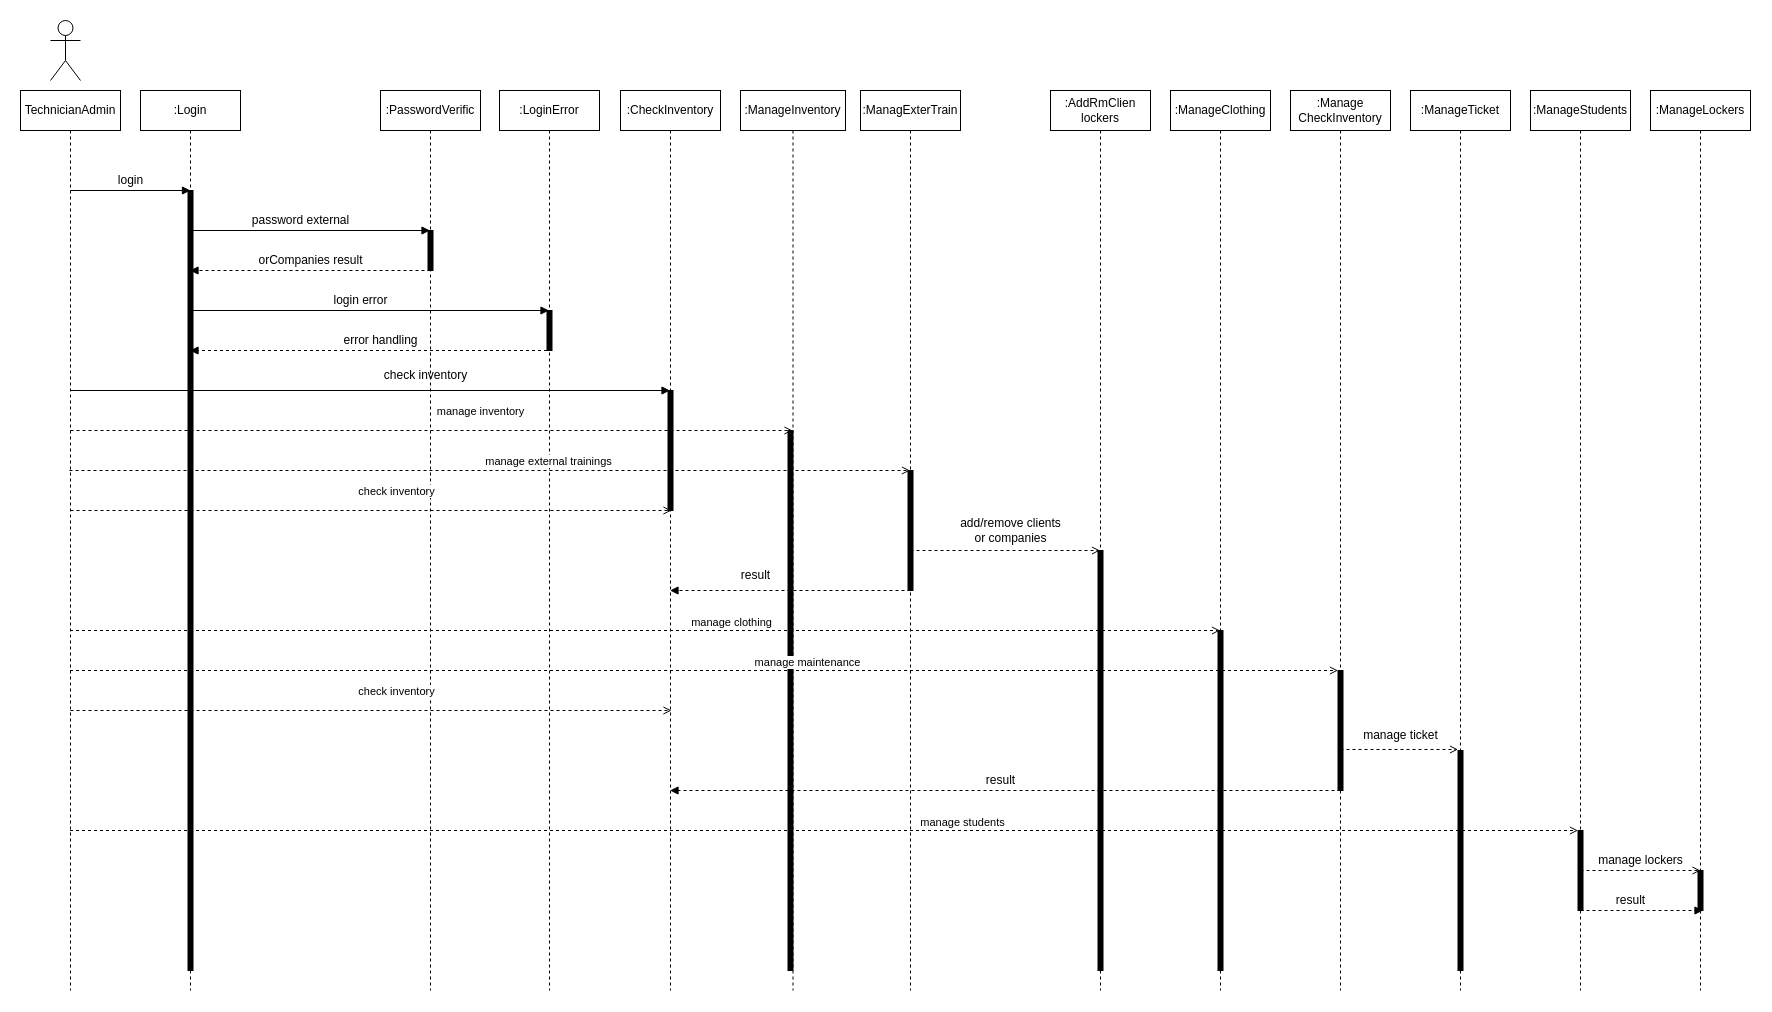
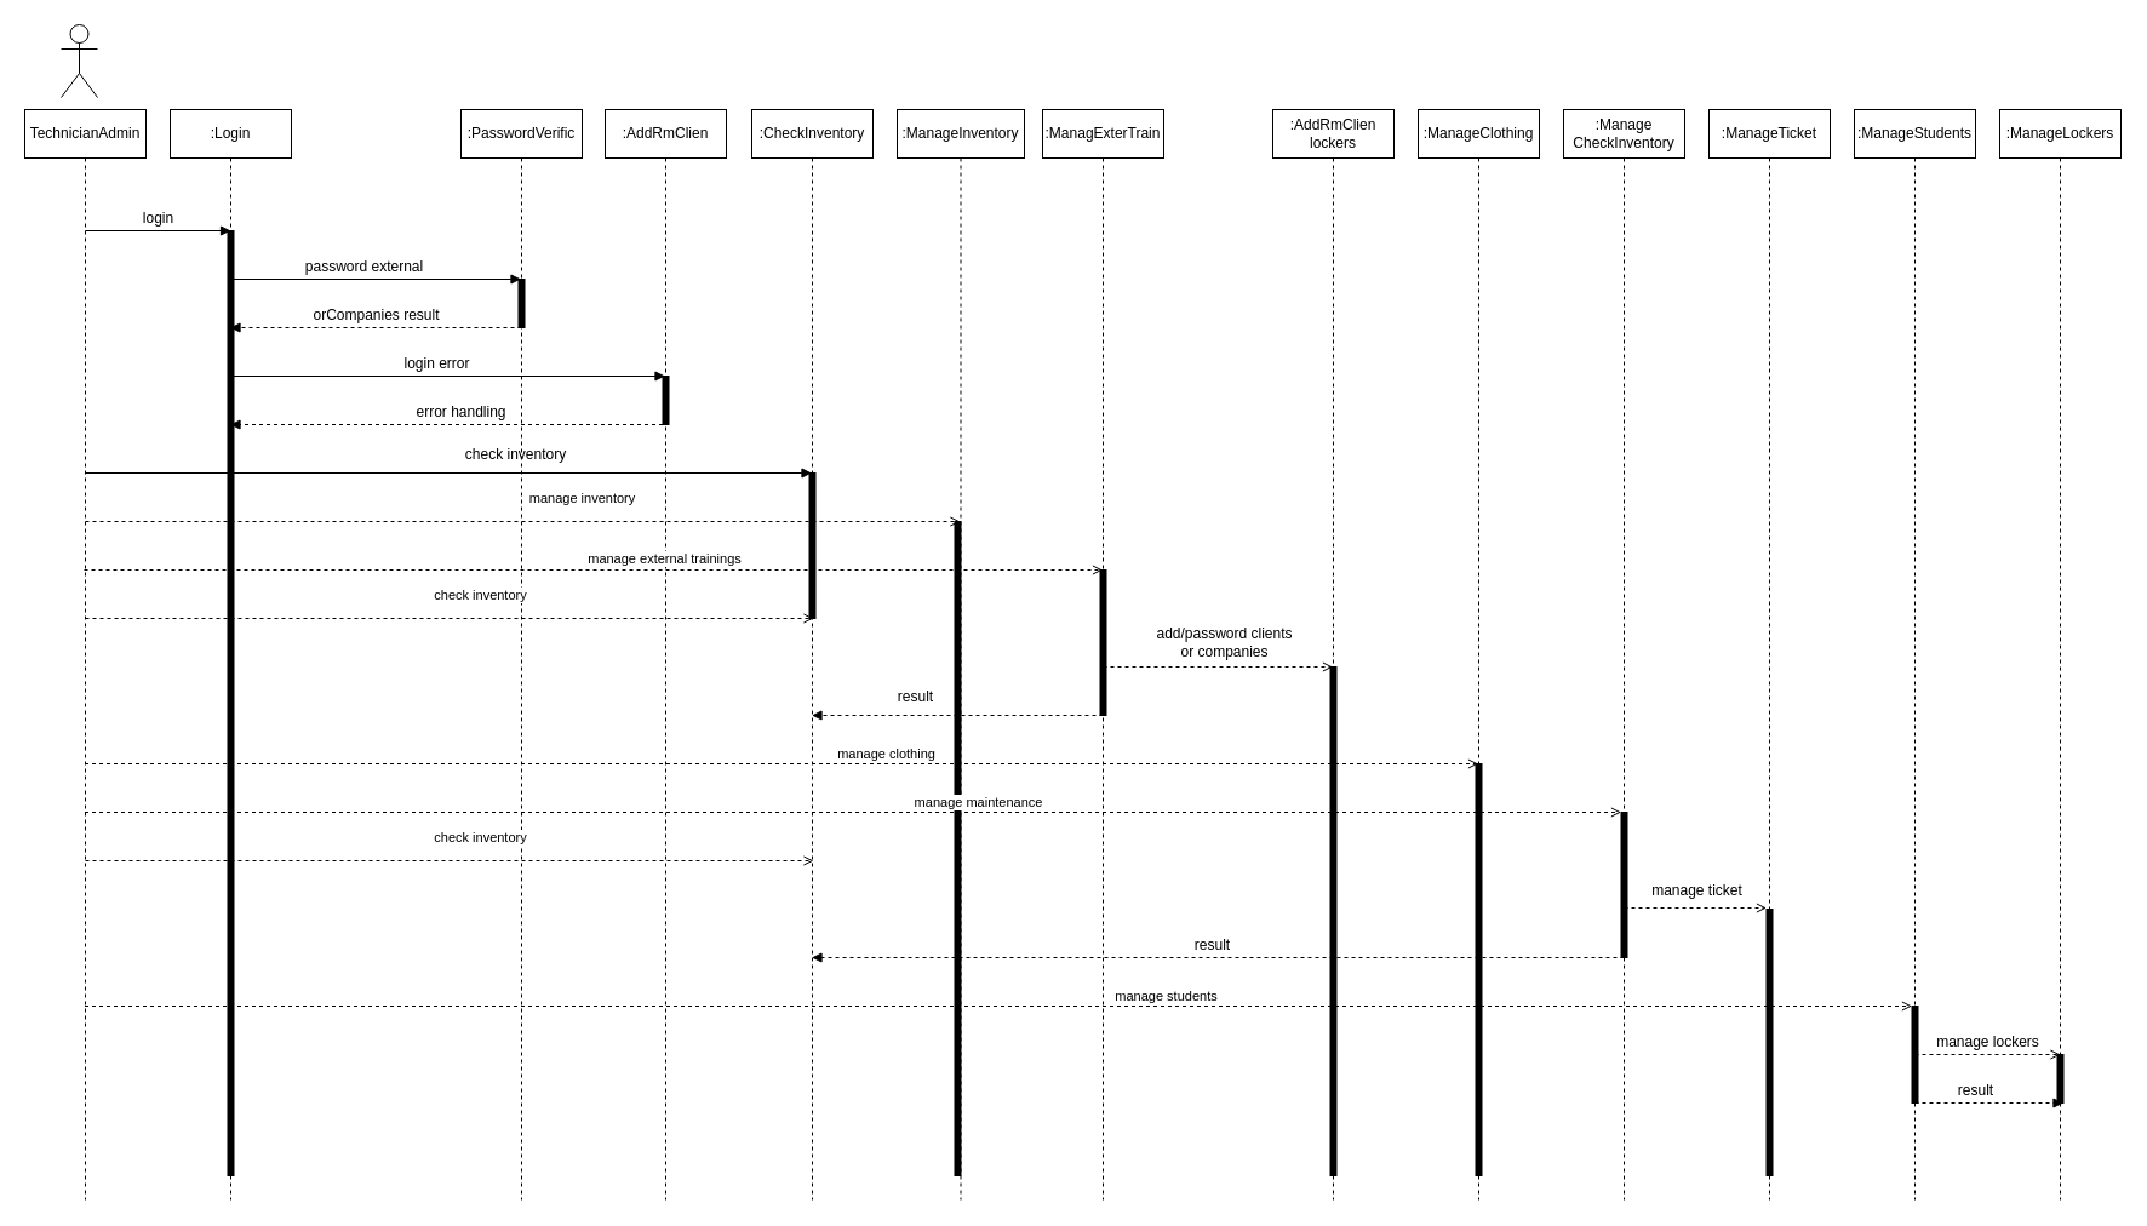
  <mxCell id="0" />
  <mxCell id="1" parent="0" />
  <mxCell id="2" value="" style="shape=umlActor;verticalLabelPosition=bottom;verticalAlign=top;html=1;" parent="1" vertex="1"><mxGeometry x="50" y="20" width="30" height="60" as="geometry" /></mxCell>
  <mxCell id="3" value=":Login" style="shape=umlLifeline;perimeter=lifelinePerimeter;whiteSpace=wrap;html=1;container=1;collapsible=0;recursiveResize=0;outlineConnect=0;" parent="1" vertex="1"><mxGeometry x="140" y="90" width="100" height="900" as="geometry" /></mxCell>
  <mxCell id="4" value="" style="html=1;points=[];perimeter=orthogonalPerimeter;fillColor=strokeColor;" parent="3" vertex="1"><mxGeometry x="47.5" y="100" width="5" height="780" as="geometry" /></mxCell>
  <mxCell id="5" value="" style="html=1;verticalAlign=bottom;labelBackgroundColor=none;endArrow=block;endFill=1;" parent="3" edge="1"><mxGeometry width="160" relative="1" as="geometry"><mxPoint x="-70" y="100" as="sourcePoint" /><mxPoint x="50" y="100" as="targetPoint" /></mxGeometry></mxCell>
  <mxCell id="6" value="" style="html=1;verticalAlign=bottom;labelBackgroundColor=none;endArrow=block;endFill=1;" parent="3" target="10" edge="1"><mxGeometry width="160" relative="1" as="geometry"><mxPoint x="52.5" y="140" as="sourcePoint" /><mxPoint x="212.5" y="140" as="targetPoint" /></mxGeometry></mxCell>
  <mxCell id="7" value="" style="html=1;verticalAlign=bottom;labelBackgroundColor=none;endArrow=block;endFill=1;" parent="3" target="18" edge="1"><mxGeometry width="160" relative="1" as="geometry"><mxPoint x="-70" y="300" as="sourcePoint" /><mxPoint x="90" y="300" as="targetPoint" /></mxGeometry></mxCell>
  <mxCell id="8" value="" style="html=1;verticalAlign=bottom;labelBackgroundColor=none;endArrow=open;endFill=0;dashed=1;" parent="3" target="20" edge="1"><mxGeometry width="160" relative="1" as="geometry"><mxPoint x="-70" y="340" as="sourcePoint" /><mxPoint x="90" y="340" as="targetPoint" /></mxGeometry></mxCell>
  <mxCell id="9" value="manage inventory" style="edgeLabel;html=1;align=center;verticalAlign=middle;resizable=0;points=[];" parent="8" vertex="1" connectable="0"><mxGeometry x="-0.924" y="7" relative="1" as="geometry"><mxPoint x="382" y="-13" as="offset" /></mxGeometry></mxCell>
  <mxCell id="10" value=":PasswordVerific" style="shape=umlLifeline;perimeter=lifelinePerimeter;whiteSpace=wrap;html=1;container=1;collapsible=0;recursiveResize=0;outlineConnect=0;" parent="1" vertex="1"><mxGeometry x="380" y="90" width="100" height="900" as="geometry" /></mxCell>
  <mxCell id="11" value="" style="html=1;points=[];perimeter=orthogonalPerimeter;fillColor=strokeColor;" parent="10" vertex="1"><mxGeometry x="47.5" y="140" width="5" height="40" as="geometry" /></mxCell>
  <mxCell id="12" value="" style="html=1;verticalAlign=bottom;labelBackgroundColor=none;endArrow=block;endFill=1;dashed=1;" parent="10" target="3" edge="1"><mxGeometry width="160" relative="1" as="geometry"><mxPoint x="166.5" y="260" as="sourcePoint" /><mxPoint x="-74" y="260" as="targetPoint" /></mxGeometry></mxCell>
  <mxCell id="13" value="check inventory" style="text;html=1;align=center;verticalAlign=middle;resizable=0;points=[];autosize=1;strokeColor=none;fillColor=none;" parent="10" vertex="1"><mxGeometry x="-10" y="270" width="110" height="30" as="geometry" /></mxCell>
  <mxCell id="14" value="" style="html=1;verticalAlign=bottom;labelBackgroundColor=none;endArrow=open;endFill=0;dashed=1;" parent="10" edge="1"><mxGeometry width="160" relative="1" as="geometry"><mxPoint x="-310" y="620" as="sourcePoint" /><mxPoint x="291" y="620" as="targetPoint" /></mxGeometry></mxCell>
  <mxCell id="15" value="check inventory" style="edgeLabel;html=1;align=center;verticalAlign=middle;resizable=0;points=[];" parent="14" vertex="1" connectable="0"><mxGeometry x="-0.924" y="7" relative="1" as="geometry"><mxPoint x="302" y="-13" as="offset" /></mxGeometry></mxCell>
- <mxCell id="16" value=":LoginError" style="shape=umlLifeline;perimeter=lifelinePerimeter;whiteSpace=wrap;html=1;container=1;collapsible=0;recursiveResize=0;outlineConnect=0;" parent="1" vertex="1"><mxGeometry x="499" y="90" width="100" height="900" as="geometry" /></mxCell>
+ <mxCell id="16" value=":AddRmClien" style="shape=umlLifeline;perimeter=lifelinePerimeter;whiteSpace=wrap;html=1;container=1;collapsible=0;recursiveResize=0;outlineConnect=0;" parent="1" vertex="1"><mxGeometry x="499" y="90" width="100" height="900" as="geometry" /></mxCell>
  <mxCell id="17" value="" style="html=1;points=[];perimeter=orthogonalPerimeter;fillColor=strokeColor;" parent="16" vertex="1"><mxGeometry x="47.5" y="220" width="5" height="40" as="geometry" /></mxCell>
  <mxCell id="18" value=":CheckInventory" style="shape=umlLifeline;perimeter=lifelinePerimeter;whiteSpace=wrap;html=1;container=1;collapsible=0;recursiveResize=0;outlineConnect=0;" parent="1" vertex="1"><mxGeometry x="620" y="90" width="100" height="900" as="geometry" /></mxCell>
  <mxCell id="19" value="" style="html=1;points=[];perimeter=orthogonalPerimeter;fillColor=strokeColor;" parent="18" vertex="1"><mxGeometry x="47.5" y="300" width="5" height="120" as="geometry" /></mxCell>
  <mxCell id="20" value=":ManageInventory" style="shape=umlLifeline;perimeter=lifelinePerimeter;whiteSpace=wrap;html=1;container=1;collapsible=0;recursiveResize=0;outlineConnect=0;" parent="1" vertex="1"><mxGeometry x="740" y="90" width="105" height="900" as="geometry" /></mxCell>
  <mxCell id="21" value="" style="html=1;points=[];perimeter=orthogonalPerimeter;fillColor=strokeColor;" parent="20" vertex="1"><mxGeometry x="47.5" y="340" width="5" height="540" as="geometry" /></mxCell>
  <mxCell id="22" value="result" style="text;html=1;align=center;verticalAlign=middle;resizable=0;points=[];autosize=1;strokeColor=none;fillColor=none;" parent="20" vertex="1"><mxGeometry x="-10" y="470" width="50" height="30" as="geometry" /></mxCell>
  <mxCell id="23" value=":ManagExterTrain" style="shape=umlLifeline;perimeter=lifelinePerimeter;whiteSpace=wrap;html=1;container=1;collapsible=0;recursiveResize=0;outlineConnect=0;" parent="1" vertex="1"><mxGeometry x="860" y="90" width="100" height="900" as="geometry" /></mxCell>
  <mxCell id="24" value="" style="html=1;points=[];perimeter=orthogonalPerimeter;fillColor=strokeColor;" parent="23" vertex="1"><mxGeometry x="47.5" y="380" width="5" height="120" as="geometry" /></mxCell>
  <mxCell id="25" value=":AddRmClien&lt;br&gt;lockers" style="shape=umlLifeline;perimeter=lifelinePerimeter;whiteSpace=wrap;html=1;container=1;collapsible=0;recursiveResize=0;outlineConnect=0;" parent="1" vertex="1"><mxGeometry x="1050" y="90" width="100" height="900" as="geometry" /></mxCell>
  <mxCell id="26" value="" style="html=1;points=[];perimeter=orthogonalPerimeter;fillColor=strokeColor;" parent="25" vertex="1"><mxGeometry x="47.5" y="460" width="5" height="420" as="geometry" /></mxCell>
  <mxCell id="27" value=":ManageClothing" style="shape=umlLifeline;perimeter=lifelinePerimeter;whiteSpace=wrap;html=1;container=1;collapsible=0;recursiveResize=0;outlineConnect=0;" parent="1" vertex="1"><mxGeometry x="1170" y="90" width="100" height="900" as="geometry" /></mxCell>
  <mxCell id="28" value="" style="html=1;points=[];perimeter=orthogonalPerimeter;fillColor=strokeColor;" parent="27" vertex="1"><mxGeometry x="47.5" y="540" width="5" height="340" as="geometry" /></mxCell>
  <mxCell id="29" value="" style="html=1;verticalAlign=bottom;labelBackgroundColor=none;endArrow=open;endFill=0;dashed=1;" parent="27" source="42" edge="1"><mxGeometry width="160" relative="1" as="geometry"><mxPoint x="-982.5" y="580" as="sourcePoint" /><mxPoint x="167.5" y="580" as="targetPoint" /></mxGeometry></mxCell>
  <mxCell id="30" value="manage maintenance" style="edgeLabel;html=1;align=center;verticalAlign=middle;resizable=0;points=[];" parent="29" vertex="1" connectable="0"><mxGeometry x="0.289" y="9" relative="1" as="geometry"><mxPoint x="-80" as="offset" /></mxGeometry></mxCell>
  <mxCell id="31" value=":Manage&lt;br&gt;CheckInventory" style="shape=umlLifeline;perimeter=lifelinePerimeter;whiteSpace=wrap;html=1;container=1;collapsible=0;recursiveResize=0;outlineConnect=0;" parent="1" vertex="1"><mxGeometry x="1290" y="90" width="100" height="900" as="geometry" /></mxCell>
  <mxCell id="32" value="" style="html=1;points=[];perimeter=orthogonalPerimeter;fillColor=strokeColor;" parent="31" vertex="1"><mxGeometry x="47.5" y="580" width="5" height="120" as="geometry" /></mxCell>
  <mxCell id="33" value="" style="html=1;verticalAlign=bottom;labelBackgroundColor=none;endArrow=open;endFill=0;dashed=1;" parent="31" edge="1"><mxGeometry width="160" relative="1" as="geometry"><mxPoint x="50" y="659" as="sourcePoint" /><mxPoint x="167.5" y="659" as="targetPoint" /></mxGeometry></mxCell>
  <mxCell id="34" value=":ManageTicket" style="shape=umlLifeline;perimeter=lifelinePerimeter;whiteSpace=wrap;html=1;container=1;collapsible=0;recursiveResize=0;outlineConnect=0;" parent="1" vertex="1"><mxGeometry x="1410" y="90" width="100" height="900" as="geometry" /></mxCell>
  <mxCell id="35" value="" style="html=1;points=[];perimeter=orthogonalPerimeter;fillColor=strokeColor;" parent="34" vertex="1"><mxGeometry x="47.5" y="660" width="5" height="220" as="geometry" /></mxCell>
  <mxCell id="36" value="" style="html=1;verticalAlign=bottom;labelBackgroundColor=none;endArrow=open;endFill=0;dashed=1;" parent="34" source="42" edge="1"><mxGeometry width="160" relative="1" as="geometry"><mxPoint x="-1100.5" y="740" as="sourcePoint" /><mxPoint x="167.5" y="740" as="targetPoint" /></mxGeometry></mxCell>
  <mxCell id="37" value="manage students" style="edgeLabel;html=1;align=center;verticalAlign=middle;resizable=0;points=[];" parent="36" vertex="1" connectable="0"><mxGeometry x="0.289" y="9" relative="1" as="geometry"><mxPoint x="-80" as="offset" /></mxGeometry></mxCell>
  <mxCell id="38" value=":ManageStudents" style="shape=umlLifeline;perimeter=lifelinePerimeter;whiteSpace=wrap;html=1;container=1;collapsible=0;recursiveResize=0;outlineConnect=0;" parent="1" vertex="1"><mxGeometry x="1530" y="90" width="100" height="900" as="geometry" /></mxCell>
  <mxCell id="39" value="" style="html=1;points=[];perimeter=orthogonalPerimeter;fillColor=strokeColor;" parent="38" vertex="1"><mxGeometry x="47.5" y="740" width="5" height="80" as="geometry" /></mxCell>
  <mxCell id="40" value=":ManageLockers" style="shape=umlLifeline;perimeter=lifelinePerimeter;whiteSpace=wrap;html=1;container=1;collapsible=0;recursiveResize=0;outlineConnect=0;" parent="1" vertex="1"><mxGeometry x="1650" y="90" width="100" height="900" as="geometry" /></mxCell>
  <mxCell id="41" value="" style="html=1;points=[];perimeter=orthogonalPerimeter;fillColor=strokeColor;" parent="40" vertex="1"><mxGeometry x="47.5" y="780" width="5" height="40" as="geometry" /></mxCell>
  <mxCell id="42" value="&lt;span style=&quot;&quot;&gt;TechnicianAdmin&lt;/span&gt;" style="shape=umlLifeline;perimeter=lifelinePerimeter;whiteSpace=wrap;html=1;container=1;collapsible=0;recursiveResize=0;outlineConnect=0;" parent="1" vertex="1"><mxGeometry x="20" y="90" width="100" height="900" as="geometry" /></mxCell>
  <mxCell id="43" value="login" style="text;html=1;align=center;verticalAlign=middle;resizable=0;points=[];autosize=1;strokeColor=none;fillColor=none;" parent="1" vertex="1"><mxGeometry x="105" y="165" width="50" height="30" as="geometry" /></mxCell>
  <mxCell id="44" value="password external" style="text;html=1;align=center;verticalAlign=middle;resizable=0;points=[];autosize=1;strokeColor=none;fillColor=none;" parent="1" vertex="1"><mxGeometry x="230" y="205" width="140" height="30" as="geometry" /></mxCell>
  <mxCell id="45" value="" style="html=1;verticalAlign=bottom;labelBackgroundColor=none;endArrow=block;endFill=1;dashed=1;" parent="1" target="3" edge="1"><mxGeometry width="160" relative="1" as="geometry"><mxPoint x="430" y="270" as="sourcePoint" /><mxPoint x="270" y="270" as="targetPoint" /></mxGeometry></mxCell>
  <mxCell id="46" value="orCompanies result" style="text;html=1;align=center;verticalAlign=middle;resizable=0;points=[];autosize=1;strokeColor=none;fillColor=none;" parent="1" vertex="1"><mxGeometry x="255" y="245" width="110" height="30" as="geometry" /></mxCell>
  <mxCell id="47" value="" style="html=1;verticalAlign=bottom;labelBackgroundColor=none;endArrow=block;endFill=1;" parent="1" target="16" edge="1"><mxGeometry width="160" relative="1" as="geometry"><mxPoint x="190" y="310" as="sourcePoint" /><mxPoint x="350" y="310" as="targetPoint" /></mxGeometry></mxCell>
  <mxCell id="48" value="login error" style="text;html=1;align=center;verticalAlign=middle;resizable=0;points=[];autosize=1;strokeColor=none;fillColor=none;" parent="1" vertex="1"><mxGeometry x="320" y="285" width="80" height="30" as="geometry" /></mxCell>
  <mxCell id="49" value="error handling" style="text;html=1;align=center;verticalAlign=middle;resizable=0;points=[];autosize=1;strokeColor=none;fillColor=none;" parent="1" vertex="1"><mxGeometry x="330" y="325" width="100" height="30" as="geometry" /></mxCell>
  <mxCell id="50" value="" style="html=1;verticalAlign=bottom;labelBackgroundColor=none;endArrow=open;endFill=0;dashed=1;" parent="1" target="23" edge="1"><mxGeometry width="160" relative="1" as="geometry"><mxPoint x="69" y="470" as="sourcePoint" /><mxPoint x="791" y="470" as="targetPoint" /></mxGeometry></mxCell>
  <mxCell id="51" value="manage external trainings" style="edgeLabel;html=1;align=center;verticalAlign=middle;resizable=0;points=[];" parent="50" vertex="1" connectable="0"><mxGeometry x="-0.924" y="7" relative="1" as="geometry"><mxPoint x="446" y="-3" as="offset" /></mxGeometry></mxCell>
  <mxCell id="52" value="" style="html=1;verticalAlign=bottom;labelBackgroundColor=none;endArrow=open;endFill=0;dashed=1;" parent="1" edge="1"><mxGeometry width="160" relative="1" as="geometry"><mxPoint x="70" y="510" as="sourcePoint" /><mxPoint x="671" y="510" as="targetPoint" /></mxGeometry></mxCell>
  <mxCell id="53" value="check inventory" style="edgeLabel;html=1;align=center;verticalAlign=middle;resizable=0;points=[];" parent="52" vertex="1" connectable="0"><mxGeometry x="-0.924" y="7" relative="1" as="geometry"><mxPoint x="302" y="-13" as="offset" /></mxGeometry></mxCell>
  <mxCell id="54" value="" style="html=1;verticalAlign=bottom;labelBackgroundColor=none;endArrow=block;endFill=1;dashed=1;" parent="1" target="18" edge="1"><mxGeometry width="160" relative="1" as="geometry"><mxPoint x="910" y="590" as="sourcePoint" /><mxPoint x="750" y="590" as="targetPoint" /></mxGeometry></mxCell>
  <mxCell id="55" value="" style="html=1;verticalAlign=bottom;labelBackgroundColor=none;endArrow=open;endFill=0;dashed=1;" parent="1" target="25" edge="1"><mxGeometry width="160" relative="1" as="geometry"><mxPoint x="910" y="550" as="sourcePoint" /><mxPoint x="1070" y="550" as="targetPoint" /></mxGeometry></mxCell>
- <mxCell id="56" value="add/remove clients&lt;br&gt;or companies" style="text;html=1;align=center;verticalAlign=middle;resizable=0;points=[];autosize=1;strokeColor=none;fillColor=none;" parent="1" vertex="1"><mxGeometry x="950" y="510" width="120" height="40" as="geometry" /></mxCell>
+ <mxCell id="56" value="add/password clients&lt;br&gt;or companies" style="text;html=1;align=center;verticalAlign=middle;resizable=0;points=[];autosize=1;strokeColor=none;fillColor=none;" parent="1" vertex="1"><mxGeometry x="950" y="510" width="120" height="40" as="geometry" /></mxCell>
  <mxCell id="57" value="" style="html=1;verticalAlign=bottom;labelBackgroundColor=none;endArrow=open;endFill=0;dashed=1;" parent="1" source="42" edge="1"><mxGeometry width="160" relative="1" as="geometry"><mxPoint x="1030" y="630" as="sourcePoint" /><mxPoint x="1219.5" y="630" as="targetPoint" /></mxGeometry></mxCell>
  <mxCell id="58" value="manage clothing" style="edgeLabel;html=1;align=center;verticalAlign=middle;resizable=0;points=[];" parent="57" vertex="1" connectable="0"><mxGeometry x="0.289" y="9" relative="1" as="geometry"><mxPoint x="-80" as="offset" /></mxGeometry></mxCell>
  <mxCell id="59" value="manage ticket" style="text;html=1;align=center;verticalAlign=middle;resizable=0;points=[];autosize=1;strokeColor=none;fillColor=none;" parent="1" vertex="1"><mxGeometry x="1350" y="720" width="100" height="30" as="geometry" /></mxCell>
  <mxCell id="60" value="" style="html=1;verticalAlign=bottom;labelBackgroundColor=none;endArrow=block;endFill=1;dashed=1;" parent="1" target="18" edge="1"><mxGeometry width="160" relative="1" as="geometry"><mxPoint x="1340" y="790" as="sourcePoint" /><mxPoint x="1180" y="790" as="targetPoint" /></mxGeometry></mxCell>
  <mxCell id="61" value="result" style="text;html=1;align=center;verticalAlign=middle;resizable=0;points=[];autosize=1;strokeColor=none;fillColor=none;" parent="1" vertex="1"><mxGeometry x="975" y="765" width="50" height="30" as="geometry" /></mxCell>
  <mxCell id="62" value="" style="html=1;verticalAlign=bottom;labelBackgroundColor=none;endArrow=open;endFill=0;dashed=1;" parent="1" edge="1"><mxGeometry width="160" relative="1" as="geometry"><mxPoint x="1580" y="870" as="sourcePoint" /><mxPoint x="1700" y="870" as="targetPoint" /></mxGeometry></mxCell>
  <mxCell id="63" value="manage lockers" style="text;html=1;align=center;verticalAlign=middle;resizable=0;points=[];autosize=1;strokeColor=none;fillColor=none;" parent="1" vertex="1"><mxGeometry x="1585" y="845" width="110" height="30" as="geometry" /></mxCell>
  <mxCell id="64" value="" style="html=1;verticalAlign=bottom;labelBackgroundColor=none;endArrow=block;endFill=1;dashed=1;" parent="1" edge="1"><mxGeometry width="160" relative="1" as="geometry"><mxPoint x="1580" y="910" as="sourcePoint" /><mxPoint x="1702.5" y="910" as="targetPoint" /></mxGeometry></mxCell>
  <mxCell id="65" value="result" style="text;html=1;align=center;verticalAlign=middle;resizable=0;points=[];autosize=1;strokeColor=none;fillColor=none;" parent="1" vertex="1"><mxGeometry x="1605" y="885" width="50" height="30" as="geometry" /></mxCell>
